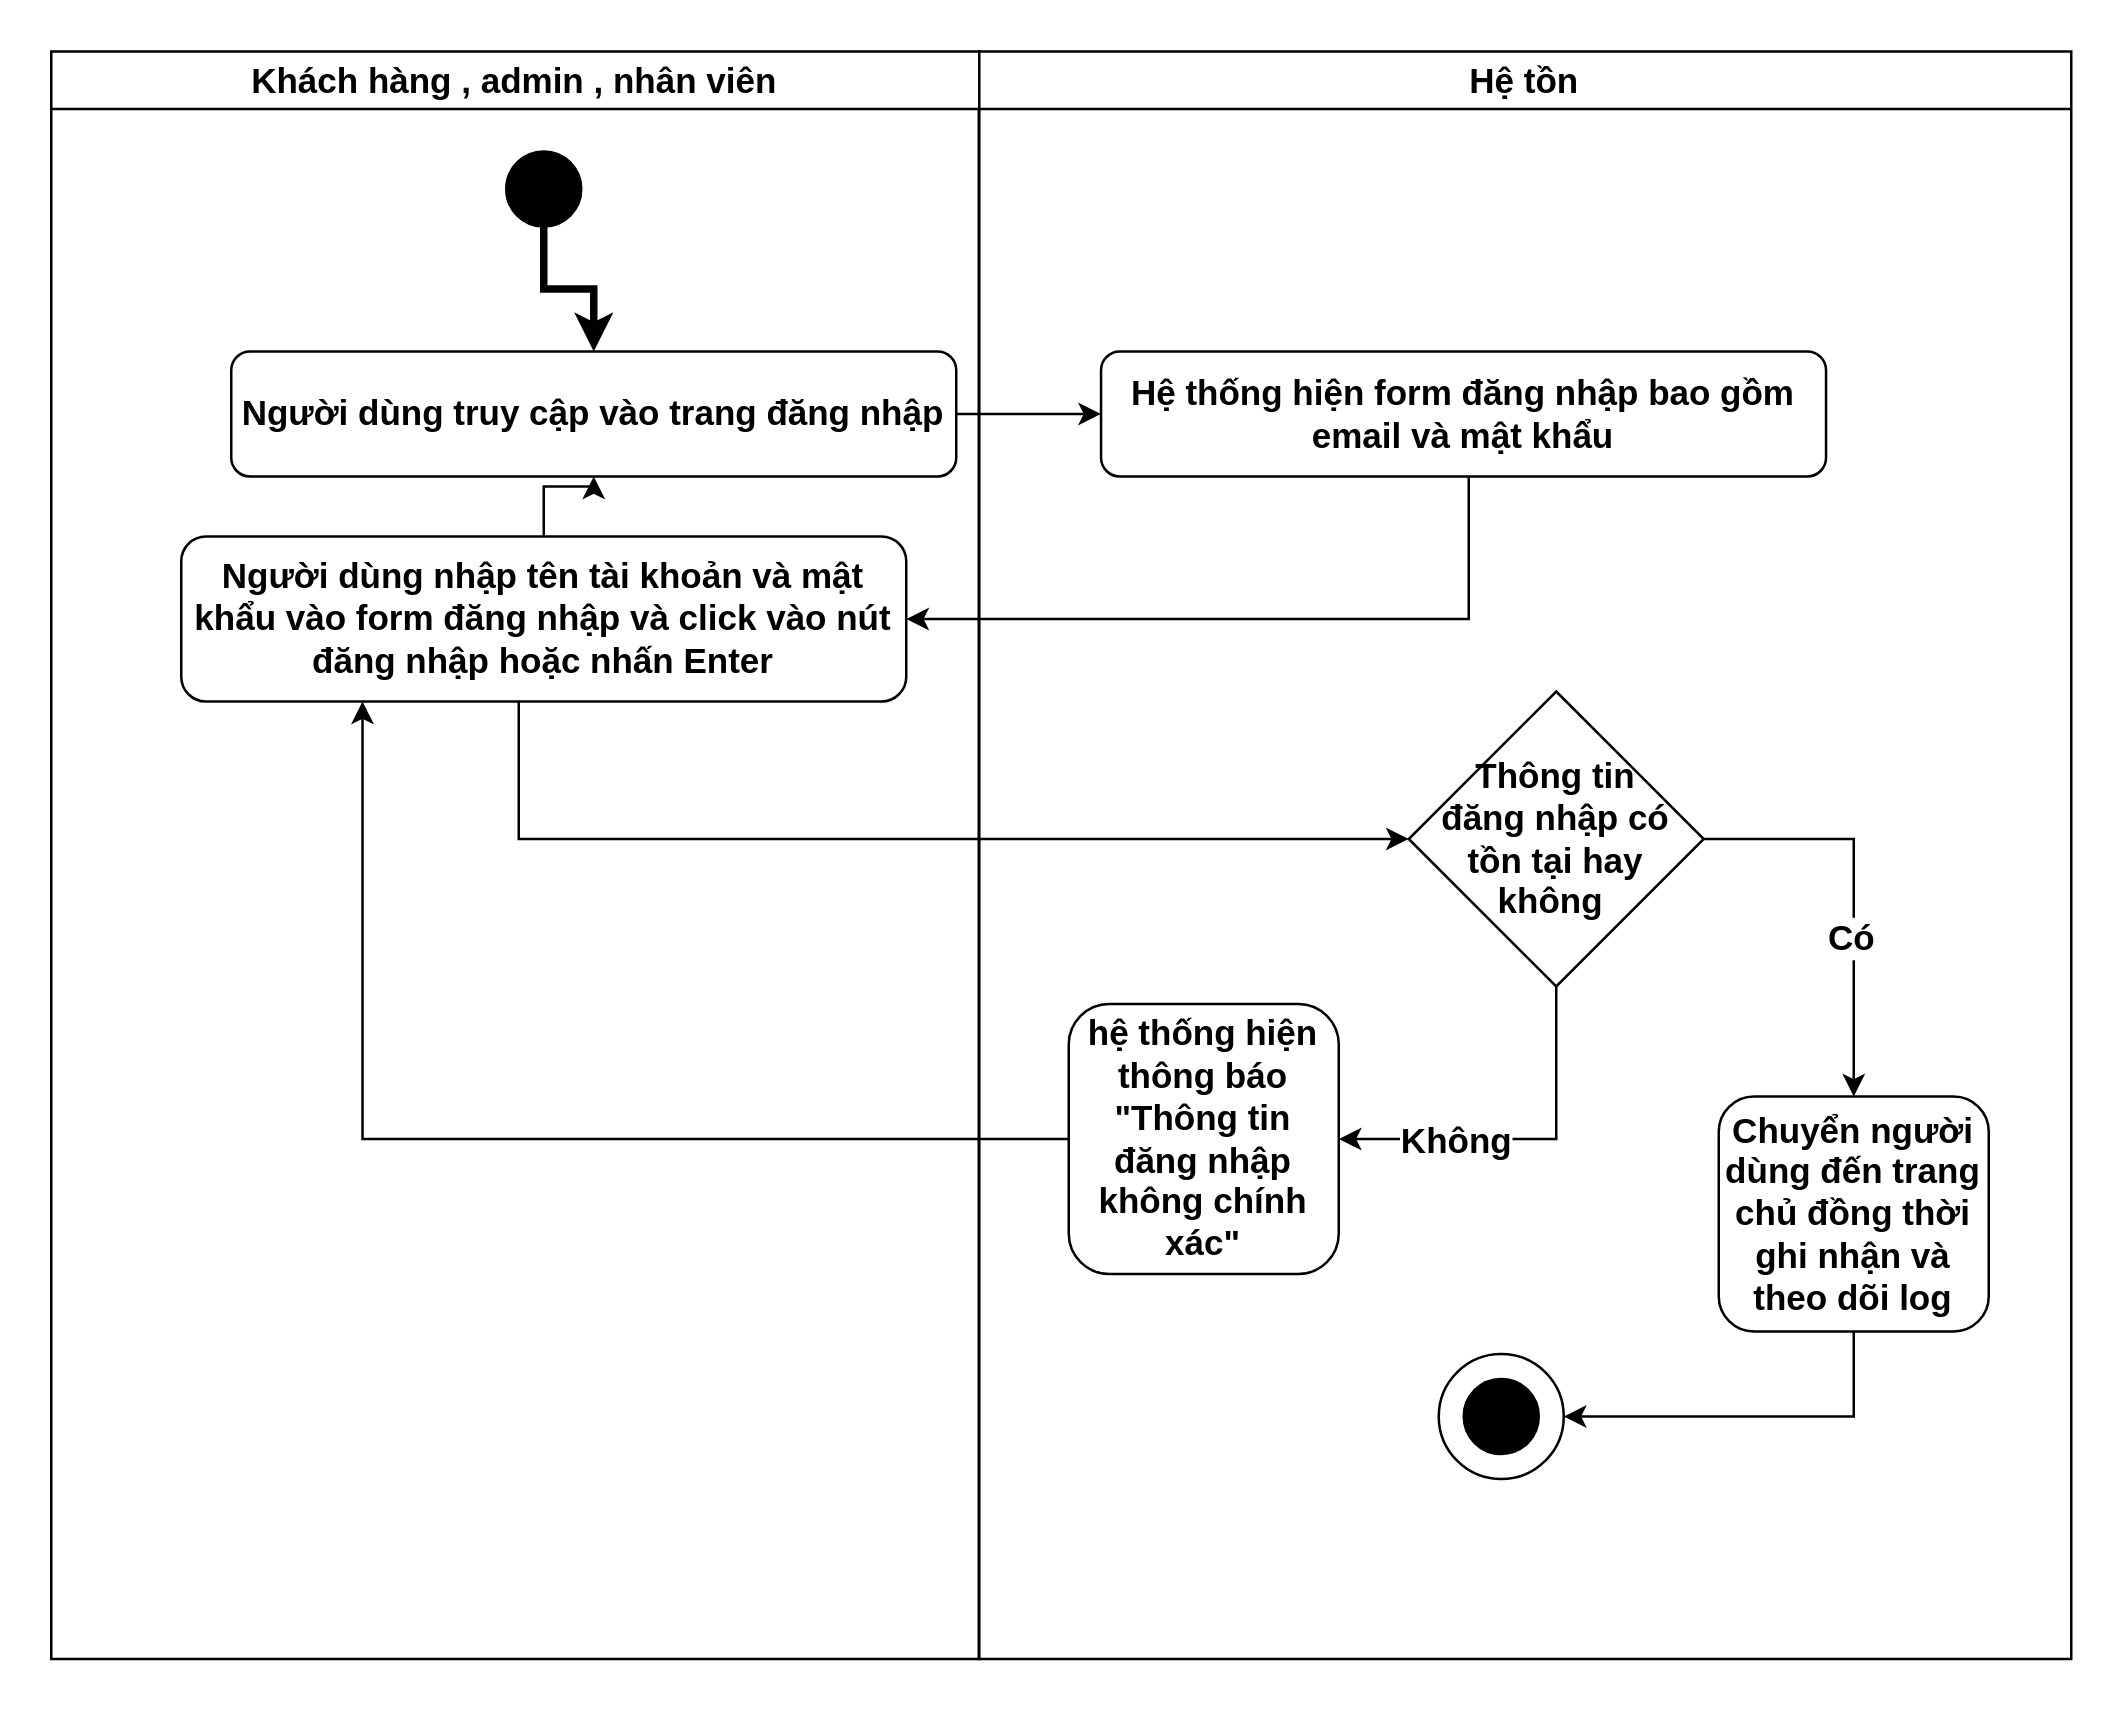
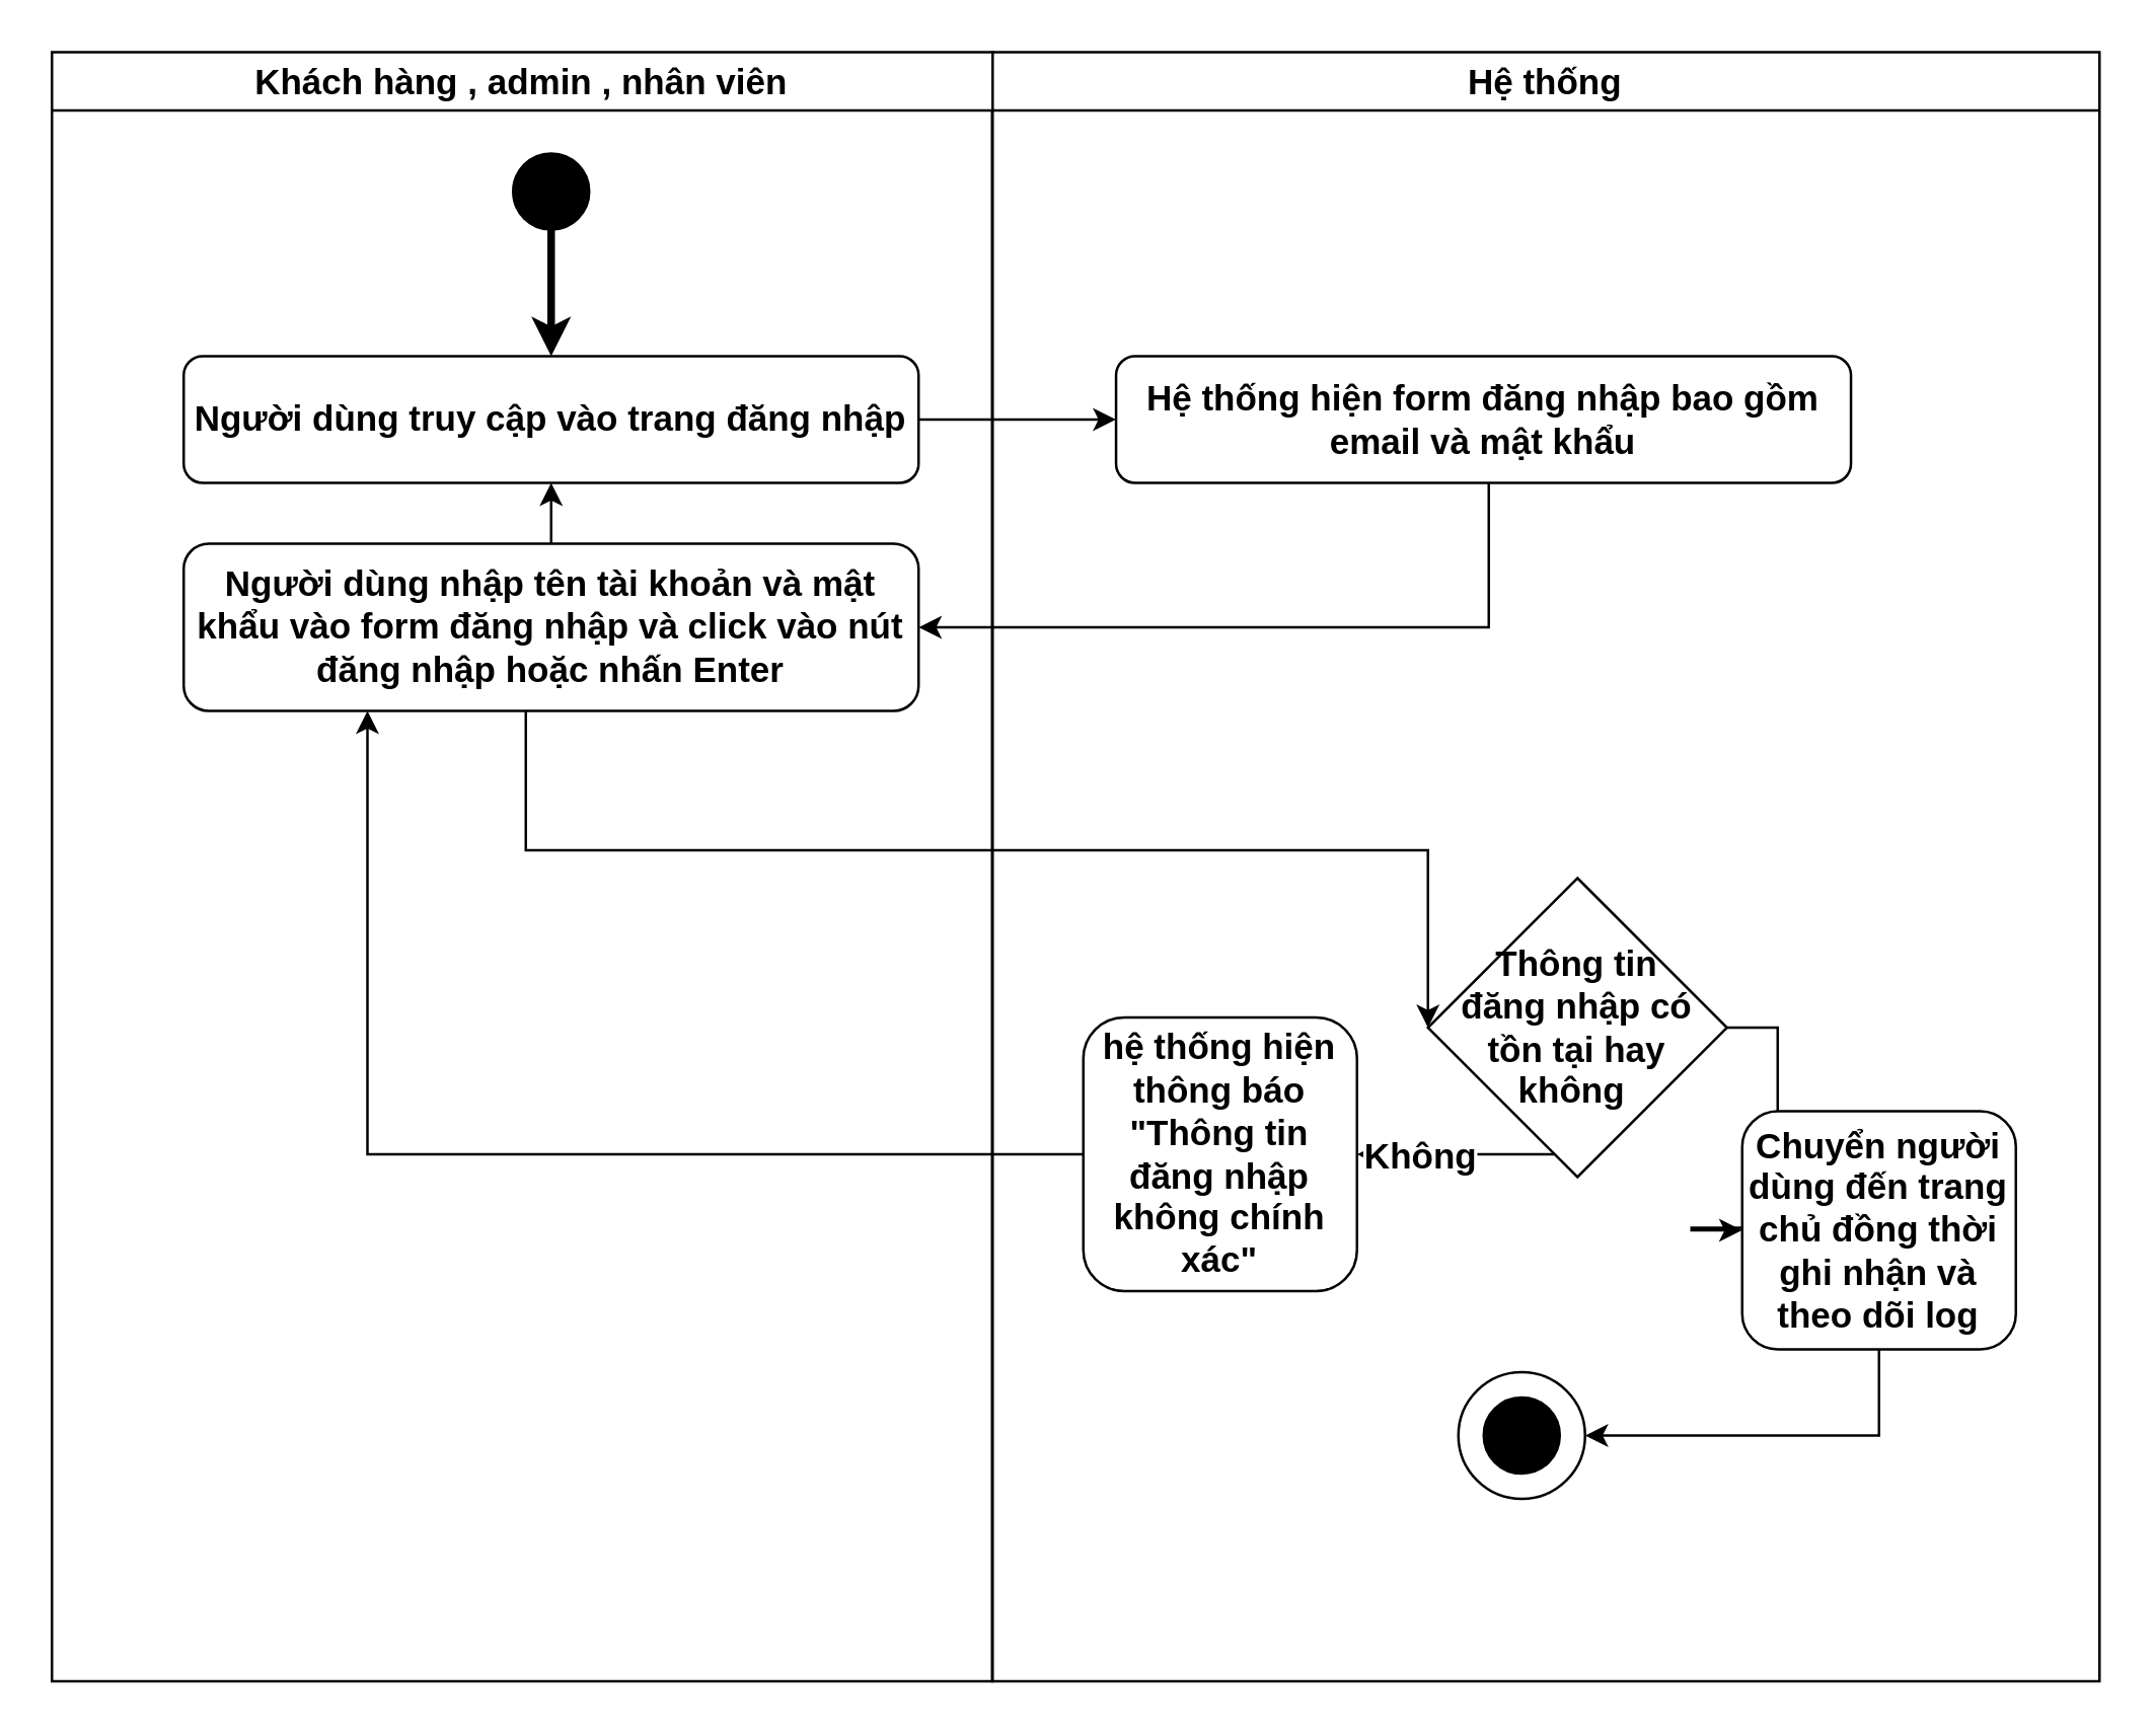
  <mxCell id="0" />
  <mxCell id="1" parent="0" />
- <mxCell id="2" value="Hệ tồn" style="swimlane;whiteSpace=wrap;html=1;fontSize=14;" parent="1" vertex="1"><mxGeometry x="391" y="20" width="437" height="643" as="geometry" /></mxCell>
+ <mxCell id="2" value="Hệ thống" style="swimlane;whiteSpace=wrap;html=1;fontSize=14;" parent="1" vertex="1"><mxGeometry x="391" y="20" width="437" height="643" as="geometry" /></mxCell>
  <mxCell id="3" value="" style="ellipse;whiteSpace=wrap;html=1;strokeColor=#000000;fillColor=#000000;strokeWidth=1;fontSize=14;fontStyle=1" parent="2" vertex="1"><mxGeometry x="194" y="531" width="30" height="30" as="geometry" /></mxCell>
  <mxCell id="4" value="" style="ellipse;whiteSpace=wrap;html=1;gradientColor=default;fillColor=none;fontSize=14;" parent="2" vertex="1"><mxGeometry x="184" y="521" width="50" height="50" as="geometry" /></mxCell>
  <mxCell id="5" value="Hệ thống hiện form đăng nhập bao gồm email và mật khẩu" style="rounded=1;whiteSpace=wrap;html=1;strokeWidth=1;fontSize=14;fontStyle=1" parent="2" vertex="1"><mxGeometry x="48.92" y="120" width="290" height="50" as="geometry" /></mxCell>
  <mxCell id="6" style="edgeStyle=orthogonalEdgeStyle;rounded=0;orthogonalLoop=1;jettySize=auto;html=1;fontSize=14;" parent="2" source="10" target="12" edge="1"><mxGeometry relative="1" as="geometry" /></mxCell>
  <mxCell id="7" value="&lt;b style=&quot;font-size: 14px;&quot;&gt;Có&lt;/b&gt;" style="edgeLabel;html=1;align=center;verticalAlign=middle;resizable=0;points=[];fontSize=14;" parent="6" vertex="1" connectable="0"><mxGeometry x="0.205" y="-2" relative="1" as="geometry"><mxPoint y="1" as="offset" /></mxGeometry></mxCell>
  <mxCell id="8" style="edgeStyle=orthogonalEdgeStyle;rounded=0;orthogonalLoop=1;jettySize=auto;html=1;entryX=1;entryY=0.5;entryDx=0;entryDy=0;fontSize=14;" parent="2" source="10" target="13" edge="1"><mxGeometry relative="1" as="geometry"><Array as="points"><mxPoint x="231" y="435" /></Array></mxGeometry></mxCell>
  <mxCell id="9" value="&lt;b style=&quot;font-size: 14px;&quot;&gt;Không&lt;/b&gt;" style="edgeLabel;html=1;align=center;verticalAlign=middle;resizable=0;points=[];fontSize=14;" parent="8" vertex="1" connectable="0"><mxGeometry x="0.381" relative="1" as="geometry"><mxPoint as="offset" /></mxGeometry></mxCell>
- <mxCell id="10" value="Thông tin &lt;br style=&quot;font-size: 14px;&quot;&gt;đăng nhập có tồn tại hay không&amp;nbsp;" style="rhombus;whiteSpace=wrap;html=1;fontStyle=1;fontSize=14;" parent="2" vertex="1"><mxGeometry x="172" y="256" width="118" height="118" as="geometry" /></mxCell>
+ <mxCell id="10" value="Thông tin &lt;br style=&quot;font-size: 14px;&quot;&gt;đăng nhập có tồn tại hay không&amp;nbsp;" style="rhombus;whiteSpace=wrap;html=1;fontStyle=1;fontSize=14;" parent="2" vertex="1"><mxGeometry x="172" y="326" width="118" height="118" as="geometry" /></mxCell>
  <mxCell id="11" style="edgeStyle=orthogonalEdgeStyle;rounded=0;orthogonalLoop=1;jettySize=auto;html=1;entryX=1;entryY=0.5;entryDx=0;entryDy=0;fontSize=14;" parent="2" source="12" target="4" edge="1"><mxGeometry relative="1" as="geometry"><Array as="points"><mxPoint x="350" y="546" /></Array></mxGeometry></mxCell>
  <mxCell id="12" value="Chuyển người dùng đến trang chủ đồng thời ghi nhận và theo dõi log" style="rounded=1;whiteSpace=wrap;html=1;strokeWidth=1;fontSize=14;fontStyle=1" parent="2" vertex="1"><mxGeometry x="296" y="418" width="108" height="94" as="geometry" /></mxCell>
  <mxCell id="13" value="hệ thống hiện thông báo&lt;br style=&quot;font-size: 14px;&quot;&gt;&quot;Thông tin đăng nhập không chính xác&quot;" style="rounded=1;whiteSpace=wrap;html=1;strokeWidth=1;fontSize=14;fontStyle=1" parent="2" vertex="1"><mxGeometry x="36" y="381" width="108" height="108" as="geometry" /></mxCell>
  <mxCell id="14" value="Khách hàng , admin , nhân viên" style="swimlane;whiteSpace=wrap;html=1;fontSize=14;" parent="1" vertex="1"><mxGeometry x="20" y="20" width="371.22" height="643" as="geometry" /></mxCell>
  <mxCell id="15" value="" style="ellipse;whiteSpace=wrap;html=1;strokeColor=#000000;fillColor=#000000;strokeWidth=1;fontSize=14;fontStyle=1" parent="14" vertex="1"><mxGeometry x="182" y="40" width="30" height="30" as="geometry" /></mxCell>
- <mxCell id="16" value="Người dùng truy cập vào trang đăng nhập" style="rounded=1;whiteSpace=wrap;html=1;strokeWidth=1;fontSize=14;fontStyle=1" parent="14" vertex="1"><mxGeometry x="72" y="120" width="290" height="50" as="geometry" /></mxCell>
+ <mxCell id="16" value="Người dùng truy cập vào trang đăng nhập" style="rounded=1;whiteSpace=wrap;html=1;strokeWidth=1;fontSize=14;fontStyle=1" parent="14" vertex="1"><mxGeometry x="52" y="120" width="290" height="50" as="geometry" /></mxCell>
  <mxCell id="17" style="edgeStyle=orthogonalEdgeStyle;rounded=0;orthogonalLoop=1;jettySize=auto;html=1;strokeWidth=3;fontSize=14;fontStyle=1" parent="14" source="15" target="16" edge="1"><mxGeometry relative="1" as="geometry" /></mxCell>
  <mxCell id="18" value="" style="edgeStyle=orthogonalEdgeStyle;rounded=0;orthogonalLoop=1;jettySize=auto;html=1;" edge="1" parent="14" source="19" target="16"><mxGeometry relative="1" as="geometry" /></mxCell>
  <mxCell id="19" value="Người dùng nhập tên tài khoản và mật khẩu vào form đăng nhập và click vào nút đăng nhập hoặc nhấn Enter" style="rounded=1;whiteSpace=wrap;html=1;strokeWidth=1;fontSize=14;fontStyle=1" parent="14" vertex="1"><mxGeometry x="52" y="194" width="290" height="66" as="geometry" /></mxCell>
  <mxCell id="20" style="edgeStyle=orthogonalEdgeStyle;rounded=0;orthogonalLoop=1;jettySize=auto;html=1;entryX=0;entryY=0.5;entryDx=0;entryDy=0;fontSize=14;" parent="1" source="16" target="5" edge="1"><mxGeometry relative="1" as="geometry" /></mxCell>
  <mxCell id="21" style="edgeStyle=orthogonalEdgeStyle;rounded=0;orthogonalLoop=1;jettySize=auto;html=1;entryX=1;entryY=0.5;entryDx=0;entryDy=0;fontSize=14;" parent="1" source="5" target="19" edge="1"><mxGeometry relative="1" as="geometry"><Array as="points"><mxPoint x="587" y="247" /></Array></mxGeometry></mxCell>
  <mxCell id="22" style="edgeStyle=orthogonalEdgeStyle;rounded=0;orthogonalLoop=1;jettySize=auto;html=1;entryX=0;entryY=0.5;entryDx=0;entryDy=0;fontSize=14;" parent="1" source="19" target="10" edge="1"><mxGeometry relative="1" as="geometry"><Array as="points"><mxPoint x="207" y="335" /></Array></mxGeometry></mxCell>
  <mxCell id="23" style="edgeStyle=orthogonalEdgeStyle;rounded=0;orthogonalLoop=1;jettySize=auto;html=1;entryX=0.25;entryY=1;entryDx=0;entryDy=0;fontSize=14;" parent="1" source="13" target="19" edge="1"><mxGeometry relative="1" as="geometry" /></mxCell>
